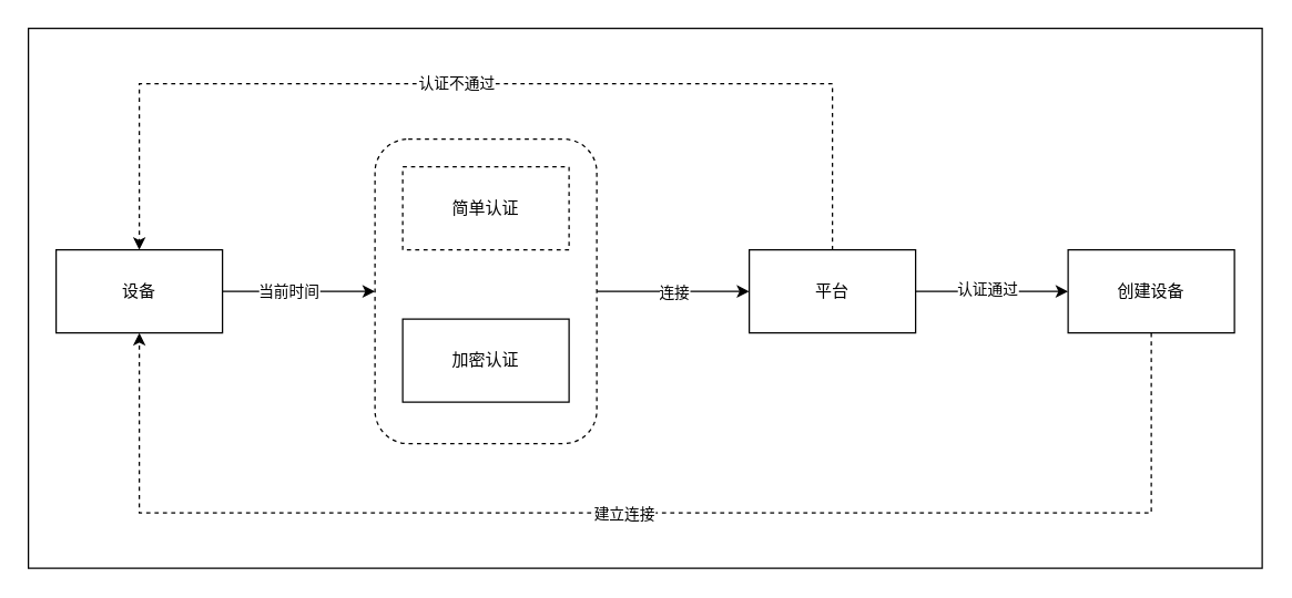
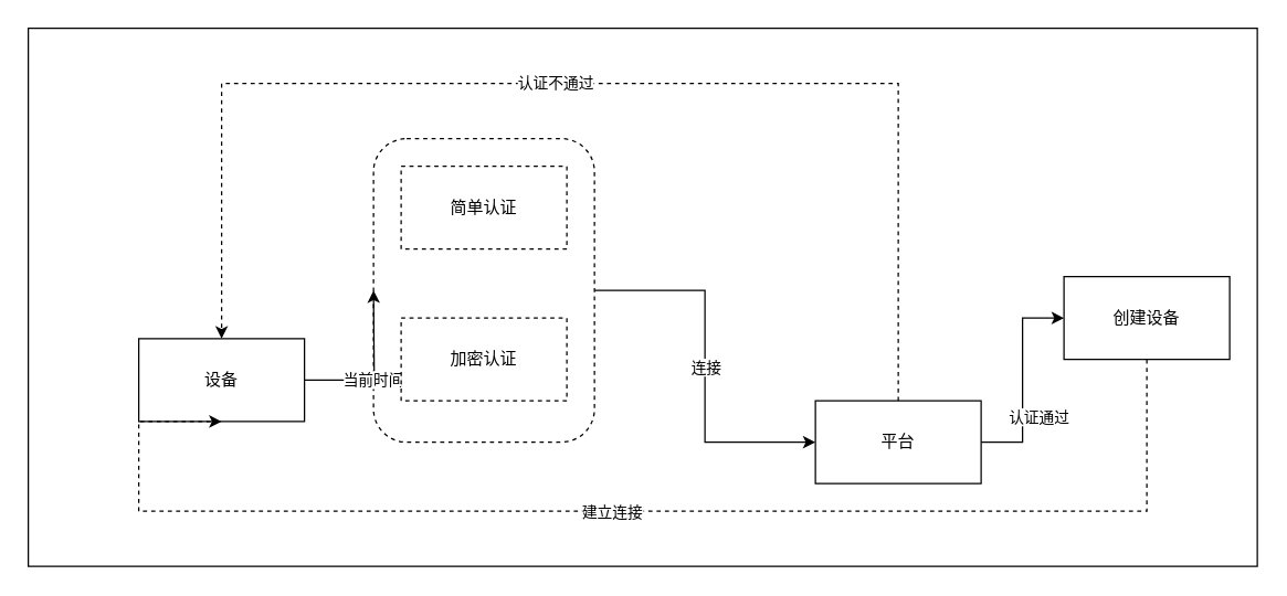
  <mxCell id="0" />
  <mxCell id="1" parent="0" />
  <mxCell id="2" value="" style="rounded=0;whiteSpace=wrap;html=1;" vertex="1" parent="1"><mxGeometry x="20" y="20" width="890" height="390" as="geometry" /></mxCell>
  <mxCell id="3" style="edgeStyle=orthogonalEdgeStyle;rounded=0;orthogonalLoop=1;jettySize=auto;html=1;exitX=1;exitY=0.5;exitDx=0;exitDy=0;entryX=0;entryY=0.5;entryDx=0;entryDy=0;" parent="1" source="5" target="15" edge="1"><mxGeometry relative="1" as="geometry" /></mxCell>
  <mxCell id="4" value="连接" style="edgeLabel;html=1;align=center;verticalAlign=middle;resizable=0;points=[];" parent="3" vertex="1" connectable="0"><mxGeometry relative="1" as="geometry"><mxPoint as="offset" /></mxGeometry></mxCell>
  <mxCell id="5" value="" style="rounded=1;whiteSpace=wrap;html=1;dashed=1;" parent="1" vertex="1"><mxGeometry x="270" y="100" width="160" height="220" as="geometry" /></mxCell>
  <mxCell id="6" style="edgeStyle=orthogonalEdgeStyle;rounded=0;orthogonalLoop=1;jettySize=auto;html=1;exitX=1;exitY=0.5;exitDx=0;exitDy=0;" parent="1" source="8" edge="1"><mxGeometry relative="1" as="geometry"><mxPoint x="270" y="210" as="targetPoint" /></mxGeometry></mxCell>
  <mxCell id="7" value="当前时间" style="edgeLabel;html=1;align=center;verticalAlign=middle;resizable=0;points=[];" parent="6" vertex="1" connectable="0"><mxGeometry x="-0.153" relative="1" as="geometry"><mxPoint y="-1" as="offset" /></mxGeometry></mxCell>
- <mxCell id="8" value="设备" style="rounded=0;whiteSpace=wrap;html=1;" parent="1" vertex="1"><mxGeometry x="40" y="180" width="120" height="60" as="geometry" /></mxCell>
+ <mxCell id="8" value="设备" style="rounded=0;whiteSpace=wrap;html=1;" parent="1" vertex="1"><mxGeometry x="100" y="245" width="120" height="60" as="geometry" /></mxCell>
  <mxCell id="9" value="简单认证" style="rounded=0;whiteSpace=wrap;html=1;dashed=1;" parent="1" vertex="1"><mxGeometry x="290" y="120" width="120" height="60" as="geometry" /></mxCell>
- <mxCell id="10" value="加密认证" style="rounded=0;whiteSpace=wrap;html=1;" parent="1" vertex="1"><mxGeometry x="290" y="230" width="120" height="60" as="geometry" /></mxCell>
+ <mxCell id="10" value="加密认证" style="rounded=0;whiteSpace=wrap;html=1;dashed=1;" parent="1" vertex="1"><mxGeometry x="290" y="230" width="120" height="60" as="geometry" /></mxCell>
  <mxCell id="11" style="edgeStyle=orthogonalEdgeStyle;rounded=0;orthogonalLoop=1;jettySize=auto;html=1;exitX=1;exitY=0.5;exitDx=0;exitDy=0;entryX=0;entryY=0.5;entryDx=0;entryDy=0;" parent="1" source="15" target="18" edge="1"><mxGeometry relative="1" as="geometry" /></mxCell>
  <mxCell id="12" value="认证通过" style="edgeLabel;html=1;align=center;verticalAlign=middle;resizable=0;points=[];" parent="11" vertex="1" connectable="0"><mxGeometry x="-0.327" y="3" relative="1" as="geometry"><mxPoint x="14" y="1" as="offset" /></mxGeometry></mxCell>
  <mxCell id="13" style="edgeStyle=orthogonalEdgeStyle;rounded=0;orthogonalLoop=1;jettySize=auto;html=1;exitX=0.5;exitY=0;exitDx=0;exitDy=0;entryX=0.5;entryY=0;entryDx=0;entryDy=0;dashed=1;" parent="1" source="15" target="8" edge="1"><mxGeometry relative="1" as="geometry"><Array as="points"><mxPoint x="600" y="60" /><mxPoint x="100" y="60" /></Array></mxGeometry></mxCell>
  <mxCell id="14" value="认证不通过" style="edgeLabel;html=1;align=center;verticalAlign=middle;resizable=0;points=[];" parent="13" vertex="1" connectable="0"><mxGeometry x="0.059" y="-1" relative="1" as="geometry"><mxPoint as="offset" /></mxGeometry></mxCell>
- <mxCell id="15" value="平台" style="rounded=0;whiteSpace=wrap;html=1;" parent="1" vertex="1"><mxGeometry x="540" y="180" width="120" height="60" as="geometry" /></mxCell>
+ <mxCell id="15" value="平台" style="rounded=0;whiteSpace=wrap;html=1;" parent="1" vertex="1"><mxGeometry x="590" y="290" width="120" height="60" as="geometry" /></mxCell>
  <mxCell id="16" style="edgeStyle=orthogonalEdgeStyle;rounded=0;orthogonalLoop=1;jettySize=auto;html=1;exitX=0.5;exitY=1;exitDx=0;exitDy=0;entryX=0.5;entryY=1;entryDx=0;entryDy=0;dashed=1;" parent="1" source="18" target="8" edge="1"><mxGeometry relative="1" as="geometry"><Array as="points"><mxPoint x="830" y="370" /><mxPoint x="100" y="370" /></Array></mxGeometry></mxCell>
  <mxCell id="17" value="建立连接" style="edgeLabel;html=1;align=center;verticalAlign=middle;resizable=0;points=[];" parent="16" vertex="1" connectable="0"><mxGeometry x="0.032" relative="1" as="geometry"><mxPoint as="offset" /></mxGeometry></mxCell>
- <mxCell id="18" value="创建设备" style="rounded=0;whiteSpace=wrap;html=1;" parent="1" vertex="1"><mxGeometry x="770" y="180" width="120" height="60" as="geometry" /></mxCell>
+ <mxCell id="18" value="创建设备" style="rounded=0;whiteSpace=wrap;html=1;" parent="1" vertex="1"><mxGeometry x="770" y="200" width="120" height="60" as="geometry" /></mxCell>
